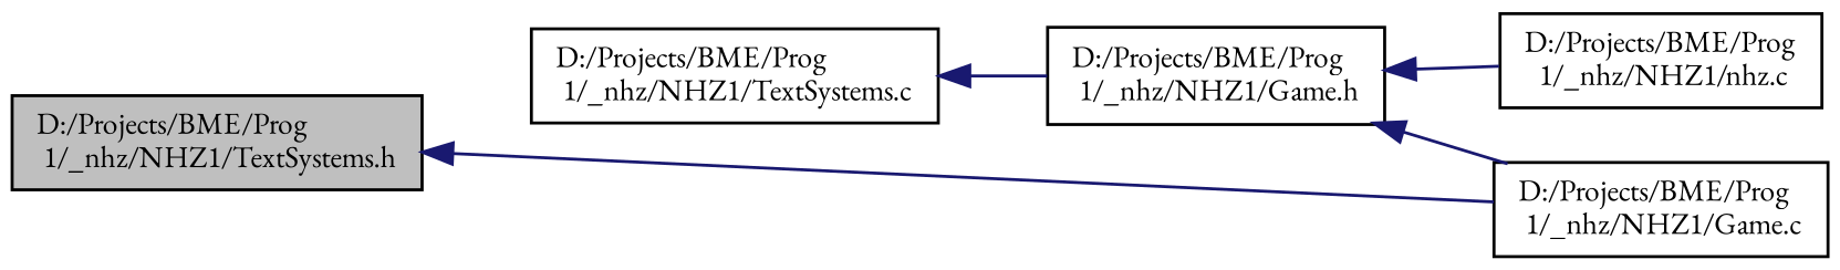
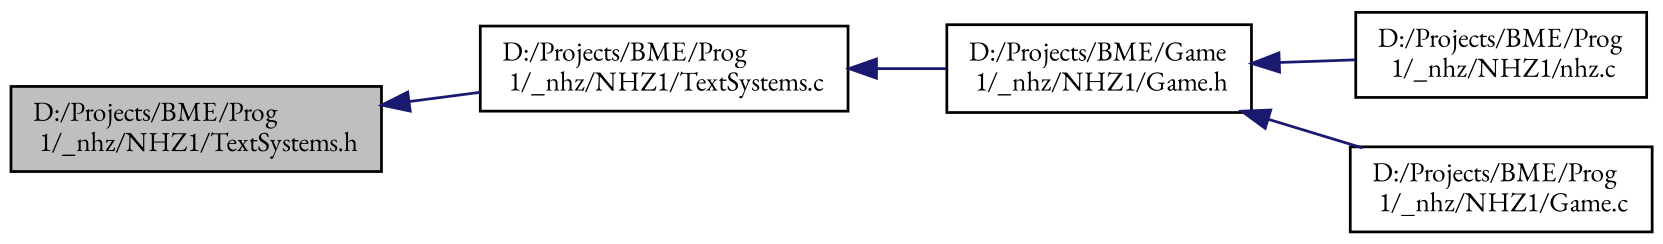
  digraph {
    fontname="EB Garamond"
    rankdir=LR
    node [color=black fillcolor=white fontname="EB Garamond" fontsize=10 shape=record style=filled]
    edge [color=midnightblue dir=back fontname="EB Garamond" fontsize=10 labelfontname=Helvetica labelfontsize=10 style=solid]
    n1 [fillcolor=grey75 fontcolor=black height=0.2 label="D:/Projects/BME/Prog\l 1/_nhz/NHZ1/TextSystems.h" width=0.4]
    n2 [height=0.2 label="D:/Projects/BME/Prog\l 1/_nhz/NHZ1/TextSystems.c" width=0.4]
-   n3 [height=0.2 label="D:/Projects/BME/Prog\l 1/_nhz/NHZ1/Game.h" width=0.4]
+   n3 [height=0.2 label="D:/Projects/BME/Game\l 1/_nhz/NHZ1/Game.h" width=0.4]
    n4 [height=0.2 label="D:/Projects/BME/Prog\l 1/_nhz/NHZ1/Game.c" width=0.4]
    n5 [height=0.2 label="D:/Projects/BME/Prog\l 1/_nhz/NHZ1/nhz.c" width=0.4]
-   n1 -> n4
+   n1 -> n2
    n2 -> n3
    n3 -> n4
    n3 -> n5
  }
